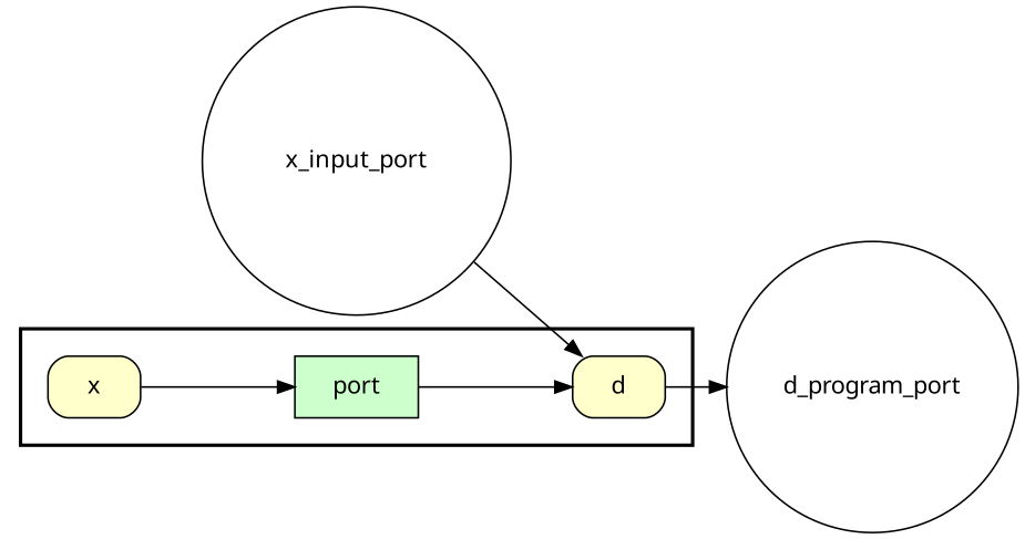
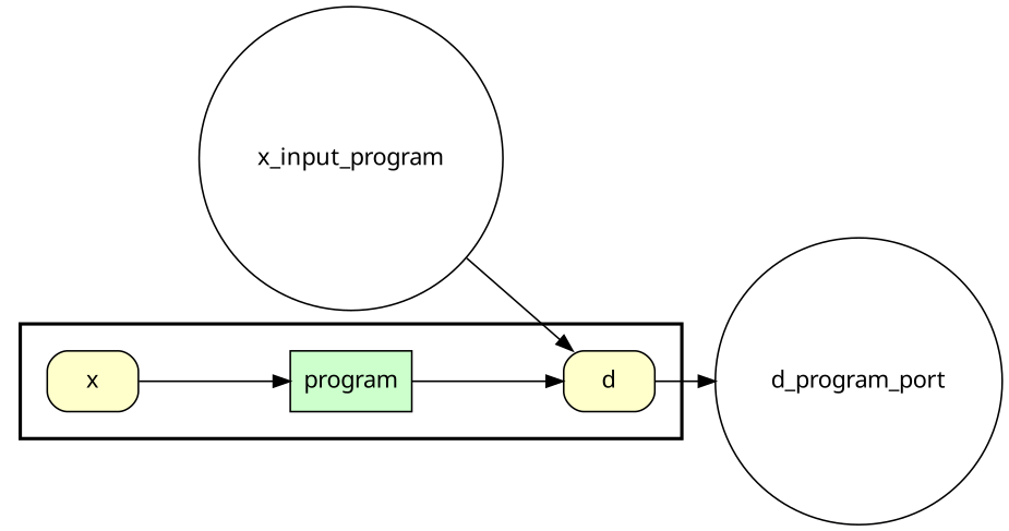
  digraph {
    fontname="Noto Sans"
    rankdir=LR
    node [fillcolor="#FFFFCC" fontname="Noto Sans" peripheries=1 shape=box style="rounded,filled"]
    edge [fontname="Noto Sans"]
-   program [fillcolor="#CCFFCC" style=filled label=port]
+   program [fillcolor="#CCFFCC" style=filled]
    d
    x
    n4 [fillcolor="#FFFFFF" label=d_program_port shape=circle width=0.2]
-   x_input_port [fillcolor="#FFFFFF" shape=circle width=0.2]
+   x_input_port [fillcolor="#FFFFFF" shape=circle width=0.2 label=x_input_program]
    subgraph cluster_1 {
      color=black
      penwidth=2
      subgraph cluster_2 {
        color=black
        penwidth=0
        program
        d
        x
      }
    }
    program -> d
    d -> n4
    x -> program
    x_input_port -> d
  }
